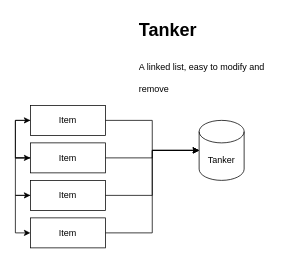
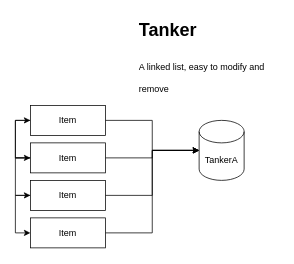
  <mxCell id="0" />
  <mxCell id="1" parent="0" />
  <mxCell id="2" style="edgeStyle=orthogonalEdgeStyle;rounded=0;orthogonalLoop=1;jettySize=auto;html=1;" edge="1" parent="1" source="4" target="5"><mxGeometry relative="1" as="geometry" /></mxCell>
  <mxCell id="3" style="edgeStyle=orthogonalEdgeStyle;rounded=0;orthogonalLoop=1;jettySize=auto;html=1;exitX=0;exitY=0.5;exitDx=0;exitDy=0;entryX=0;entryY=0.5;entryDx=0;entryDy=0;" edge="1" parent="1" source="4" target="9"><mxGeometry relative="1" as="geometry" /></mxCell>
  <mxCell id="4" value="Item" style="rounded=0;whiteSpace=wrap;html=1;" vertex="1" parent="1"><mxGeometry x="40" y="140" width="100" height="40" as="geometry" /></mxCell>
- <mxCell id="5" value="Tanker" style="shape=cylinder3;whiteSpace=wrap;html=1;boundedLbl=1;backgroundOutline=1;size=15;" vertex="1" parent="1"><mxGeometry x="265" y="160" width="60" height="80" as="geometry" /></mxCell>
+ <mxCell id="5" value="TankerA" style="shape=cylinder3;whiteSpace=wrap;html=1;boundedLbl=1;backgroundOutline=1;size=15;" vertex="1" parent="1"><mxGeometry x="265" y="160" width="60" height="80" as="geometry" /></mxCell>
  <mxCell id="6" style="edgeStyle=orthogonalEdgeStyle;rounded=0;orthogonalLoop=1;jettySize=auto;html=1;" edge="1" parent="1" source="9" target="5"><mxGeometry relative="1" as="geometry" /></mxCell>
  <mxCell id="7" style="edgeStyle=orthogonalEdgeStyle;rounded=0;orthogonalLoop=1;jettySize=auto;html=1;entryX=0;entryY=0.5;entryDx=0;entryDy=0;" edge="1" parent="1" source="9" target="12"><mxGeometry relative="1" as="geometry"><Array as="points"><mxPoint x="20" y="210" /><mxPoint x="20" y="260" /></Array></mxGeometry></mxCell>
  <mxCell id="8" style="edgeStyle=orthogonalEdgeStyle;rounded=0;orthogonalLoop=1;jettySize=auto;html=1;entryX=0;entryY=0.5;entryDx=0;entryDy=0;" edge="1" parent="1" source="9" target="4"><mxGeometry relative="1" as="geometry"><Array as="points"><mxPoint x="20" y="210" /><mxPoint x="20" y="160" /></Array></mxGeometry></mxCell>
  <mxCell id="9" value="Item" style="rounded=0;whiteSpace=wrap;html=1;" vertex="1" parent="1"><mxGeometry x="40" y="190" width="100" height="40" as="geometry" /></mxCell>
  <mxCell id="10" style="edgeStyle=orthogonalEdgeStyle;rounded=0;orthogonalLoop=1;jettySize=auto;html=1;entryX=0;entryY=0.5;entryDx=0;entryDy=0;entryPerimeter=0;" edge="1" parent="1" source="12" target="5"><mxGeometry relative="1" as="geometry" /></mxCell>
  <mxCell id="11" style="edgeStyle=orthogonalEdgeStyle;rounded=0;orthogonalLoop=1;jettySize=auto;html=1;entryX=0;entryY=0.5;entryDx=0;entryDy=0;" edge="1" parent="1" source="12" target="14"><mxGeometry relative="1" as="geometry"><Array as="points"><mxPoint x="20" y="260" /><mxPoint x="20" y="310" /></Array></mxGeometry></mxCell>
  <mxCell id="12" value="Item" style="rounded=0;whiteSpace=wrap;html=1;" vertex="1" parent="1"><mxGeometry x="40" y="240" width="100" height="40" as="geometry" /></mxCell>
  <mxCell id="13" style="edgeStyle=orthogonalEdgeStyle;rounded=0;orthogonalLoop=1;jettySize=auto;html=1;entryX=0;entryY=0.5;entryDx=0;entryDy=0;entryPerimeter=0;" edge="1" parent="1" source="14" target="5"><mxGeometry relative="1" as="geometry" /></mxCell>
  <mxCell id="14" value="Item" style="rounded=0;whiteSpace=wrap;html=1;" vertex="1" parent="1"><mxGeometry x="40" y="290" width="100" height="40" as="geometry" /></mxCell>
  <mxCell id="15" value="&lt;h1&gt;&lt;span&gt;Tanker&lt;/span&gt;&lt;/h1&gt;&lt;h1&gt;&lt;span style=&quot;font-size: 12px ; font-weight: 400&quot;&gt;A linked list, easy to modify and remove&lt;/span&gt;&lt;/h1&gt;" style="text;html=1;strokeColor=none;fillColor=none;spacing=5;spacingTop=-20;whiteSpace=wrap;overflow=hidden;rounded=0;" vertex="1" parent="1"><mxGeometry x="180" y="20" width="190" height="120" as="geometry" /></mxCell>
